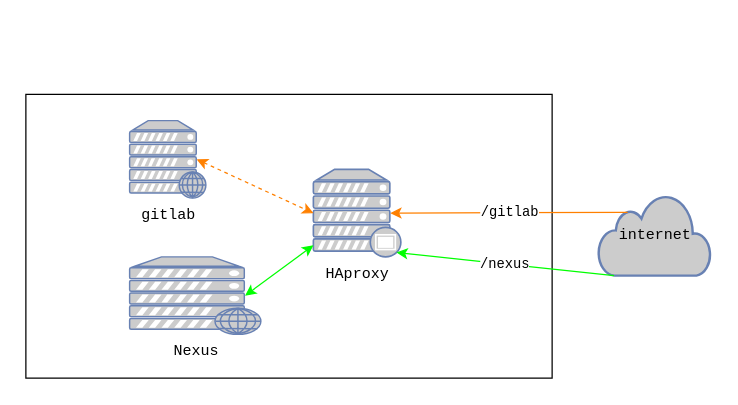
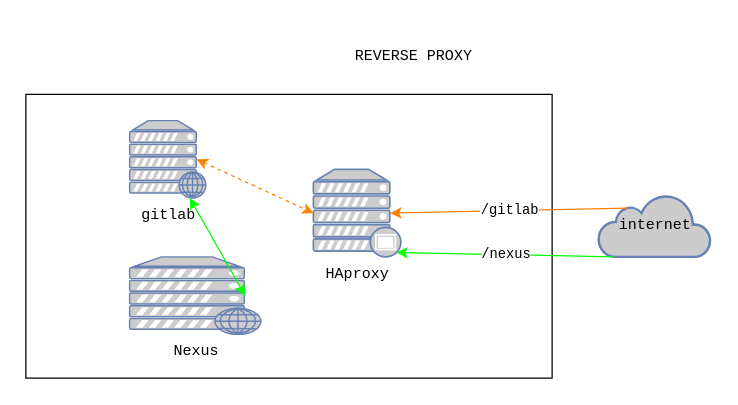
  <mxCell id="0" />
  <mxCell id="1" parent="0" />
  <mxCell id="2" value="" style="rounded=0;whiteSpace=wrap;html=1;fontFamily=Courier New;fontColor=#000000;fillColor=none;" vertex="1" parent="1"><mxGeometry x="20" y="75" width="421" height="227" as="geometry" /></mxCell>
  <mxCell id="3" value="HAproxy" style="fontColor=#000000;verticalAlign=top;verticalLabelPosition=bottom;labelPosition=center;align=center;html=1;outlineConnect=0;fillColor=#CCCCCC;strokeColor=#6881B3;gradientColor=none;gradientDirection=north;strokeWidth=2;shape=mxgraph.networks.proxy_server;fontFamily=Courier New;" vertex="1" parent="1"><mxGeometry x="250" y="135" width="70" height="70" as="geometry" /></mxCell>
- <mxCell id="4" value="internet" style="html=1;outlineConnect=0;fillColor=#CCCCCC;strokeColor=#6881B3;gradientColor=none;gradientDirection=north;strokeWidth=2;shape=mxgraph.networks.cloud;fontColor=#000000;fontFamily=Courier New;" vertex="1" parent="1"><mxGeometry x="478" y="155" width="90" height="65" as="geometry" /></mxCell>
+ <mxCell id="4" value="internet" style="html=1;outlineConnect=0;fillColor=#CCCCCC;strokeColor=#6881B3;gradientColor=none;gradientDirection=north;strokeWidth=2;shape=mxgraph.networks.cloud;fontColor=#000000;fontFamily=Courier New;" vertex="1" parent="1"><mxGeometry x="478" y="155" width="90" height="50" as="geometry" /></mxCell>
  <mxCell id="5" value="" style="endArrow=classic;html=1;fontFamily=Courier New;fontColor=#000000;exitX=0.88;exitY=0.5;exitDx=0;exitDy=0;exitPerimeter=0;entryX=0;entryY=0.5;entryDx=0;entryDy=0;entryPerimeter=0;startArrow=classic;startFill=1;strokeColor=#FF8000;dashed=1;" edge="1" parent="1" source="8" target="3"><mxGeometry width="50" height="50" relative="1" as="geometry"><mxPoint x="168" y="131" as="sourcePoint" /><mxPoint x="340" y="185" as="targetPoint" /></mxGeometry></mxCell>
  <mxCell id="6" value="/gitlab" style="endArrow=none;html=1;fontFamily=Courier New;fontColor=#000000;entryX=0.26;entryY=0.22;entryDx=0;entryDy=0;entryPerimeter=0;exitX=0.88;exitY=0.5;exitDx=0;exitDy=0;exitPerimeter=0;startArrow=classic;startFill=1;endFill=0;strokeColor=#FF8000;" edge="1" parent="1" source="3" target="4"><mxGeometry width="50" height="50" relative="1" as="geometry"><mxPoint x="290" y="235" as="sourcePoint" /><mxPoint x="340" y="185" as="targetPoint" /></mxGeometry></mxCell>
+ <mxCell id="7" value="REVERSE PROXY" style="text;html=1;strokeColor=none;fillColor=none;align=center;verticalAlign=middle;whiteSpace=wrap;rounded=0;fontFamily=Courier New;fontColor=#000000;" vertex="1" parent="1"><mxGeometry x="272" y="20" width="117" height="50" as="geometry" /></mxCell>
  <mxCell id="8" value="gitlab" style="fontColor=#000000;verticalAlign=top;verticalLabelPosition=bottom;labelPosition=center;align=center;html=1;outlineConnect=0;fillColor=#CCCCCC;strokeColor=#6881B3;gradientColor=none;gradientDirection=north;strokeWidth=2;shape=mxgraph.networks.web_server;fontFamily=Courier New;" vertex="1" parent="1"><mxGeometry x="103" y="96" width="61" height="62" as="geometry" /></mxCell>
  <mxCell id="9" value="Nexus" style="fontColor=#000000;verticalAlign=top;verticalLabelPosition=bottom;labelPosition=center;align=center;html=1;outlineConnect=0;fillColor=#CCCCCC;strokeColor=#6881B3;gradientColor=none;gradientDirection=north;strokeWidth=2;shape=mxgraph.networks.web_server;fontFamily=Courier New;" vertex="1" parent="1"><mxGeometry x="103" y="205" width="105" height="62" as="geometry" /></mxCell>
- <mxCell id="10" value="" style="endArrow=classic;startArrow=classic;html=1;strokeColor=#00FF00;fontFamily=Courier New;fontColor=#000000;exitX=0.88;exitY=0.5;exitDx=0;exitDy=0;exitPerimeter=0;" edge="1" parent="1" source="9" target="3"><mxGeometry width="50" height="50" relative="1" as="geometry"><mxPoint x="287" y="212" as="sourcePoint" /><mxPoint x="337" y="162" as="targetPoint" /></mxGeometry></mxCell>
+ <mxCell id="10" value="" style="endArrow=classic;startArrow=classic;html=1;strokeColor=#00FF00;fontFamily=Courier New;fontColor=#000000;exitX=0.88;exitY=0.5;exitDx=0;exitDy=0;exitPerimeter=0;" edge="1" parent="1" source="9" target="8"><mxGeometry width="50" height="50" relative="1" as="geometry"><mxPoint x="287" y="212" as="sourcePoint" /><mxPoint x="337" y="162" as="targetPoint" /></mxGeometry></mxCell>
  <mxCell id="11" value="/nexus" style="endArrow=classic;html=1;strokeColor=#00FF00;fontFamily=Courier New;fontColor=#000000;exitX=0.14;exitY=1;exitDx=0;exitDy=0;exitPerimeter=0;entryX=0.95;entryY=0.95;entryDx=0;entryDy=0;entryPerimeter=0;" edge="1" parent="1" source="4" target="3"><mxGeometry width="50" height="50" relative="1" as="geometry"><mxPoint x="287" y="212" as="sourcePoint" /><mxPoint x="337" y="162" as="targetPoint" /></mxGeometry></mxCell>
